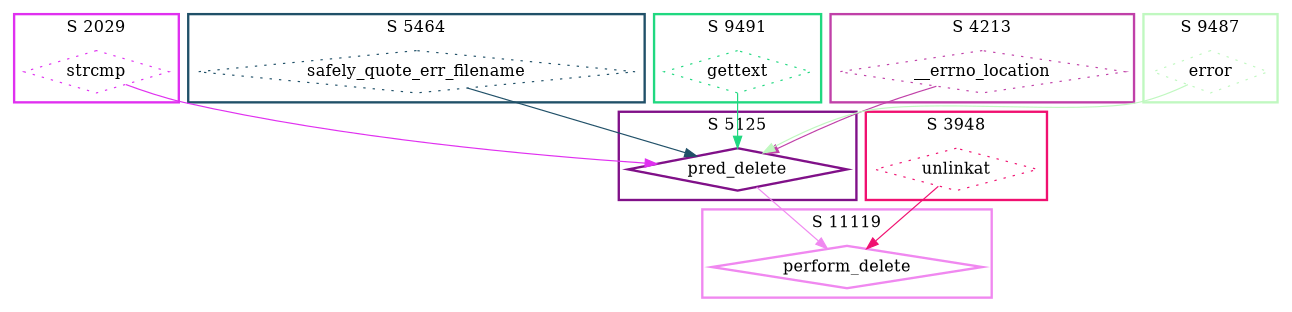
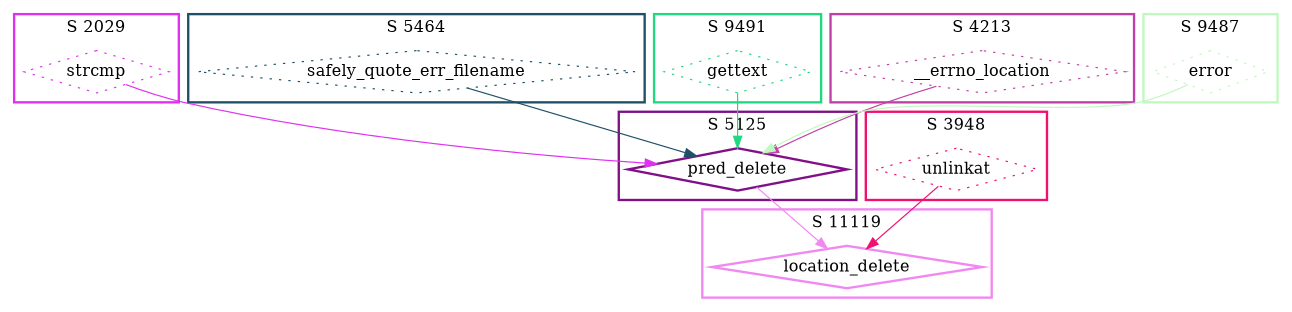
  digraph {
    node [shape=diamond style=dotted]
    n1 [color="#E030F0" label=strcmp]
-   n2 [color="#F088F0" label=perform_delete style=bold]
+   n2 [color="#F088F0" label=location_delete style=bold]
    n3 [color="#205068" label=safely_quote_err_filename]
    n4 [color="#20D880" label=gettext]
    n5 [color="#F01070" label=unlinkat]
    n6 [color="#C040A8" label=__errno_location]
    n7 [color="#C0F8C0" label=error]
    n8 [color="#801088" label=pred_delete style=bold]
    subgraph cluster_1 {
      color="#E030F0"
      label="S 2029"
      style=bold
      n1
    }
    subgraph cluster_2 {
      color="#F088F0"
      label="S 11119"
      style=bold
      n2
    }
    subgraph cluster_3 {
      color="#205068"
      label="S 5464"
      style=bold
      n3
    }
    subgraph cluster_4 {
      color="#20D880"
      label="S 9491"
      style=bold
      n4
    }
    subgraph cluster_5 {
      color="#F01070"
      label="S 3948"
      style=bold
      n5
    }
    subgraph cluster_6 {
      color="#C040A8"
      label="S 4213"
      style=bold
      n6
    }
    subgraph cluster_7 {
      color="#C0F8C0"
      label="S 9487"
      style=bold
      n7
    }
    subgraph cluster_8 {
      color="#801088"
      label="S 5125"
      style=bold
      n8
    }
    n1 -> n8 [color="#E030F0"]
    n3 -> n8 [color="#205068"]
    n4 -> n8 [color="#20D880"]
    n5 -> n2 [color="#F01070"]
    n6 -> n8 [color="#C040A8"]
    n7 -> n8 [color="#C0F8C0"]
    n8 -> n2 [color="#F088F0"]
  }
